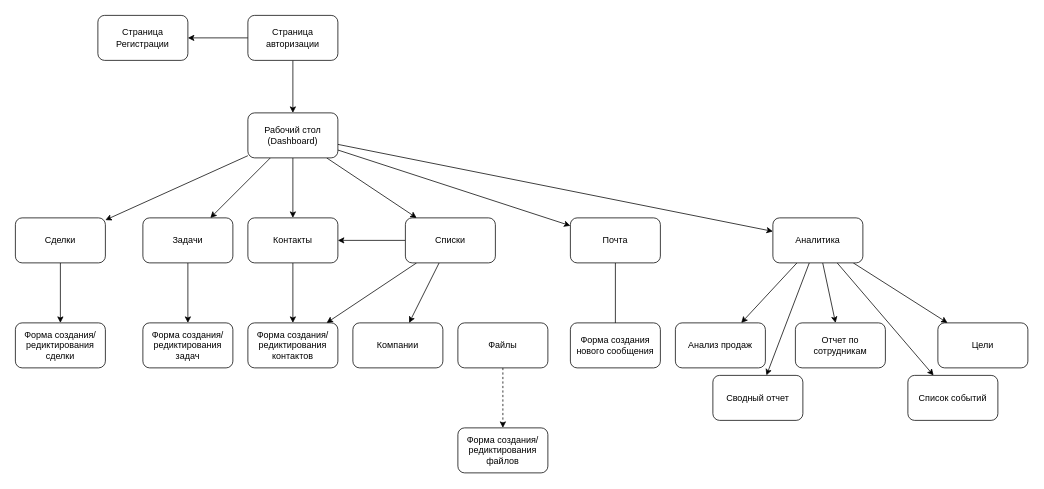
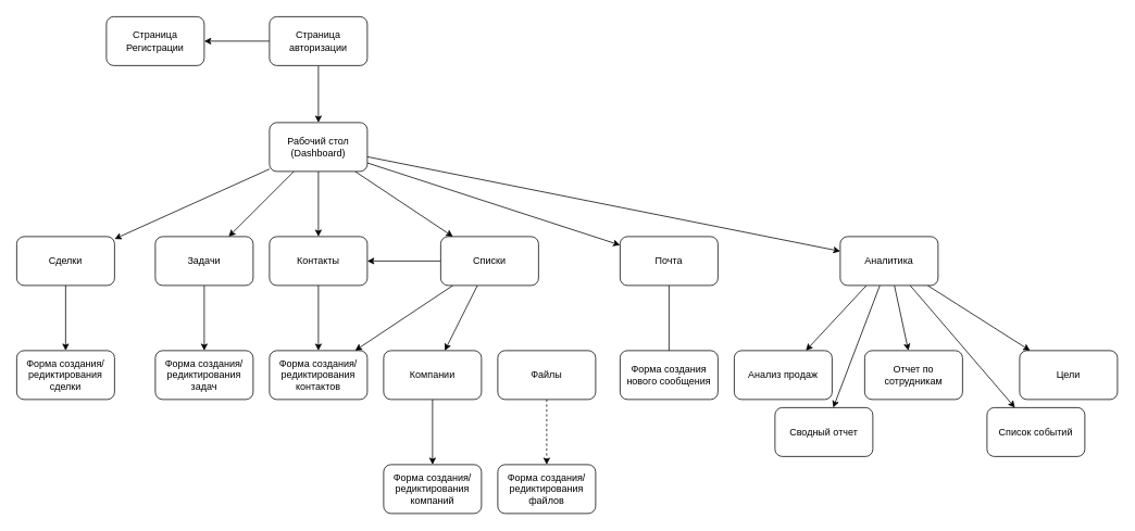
  <mxCell id="0" />
  <mxCell id="1" parent="0" />
  <mxCell id="2" value="" style="edgeStyle=none;html=1;" edge="1" parent="1" source="4" target="5"><mxGeometry relative="1" as="geometry" /></mxCell>
  <mxCell id="3" value="" style="edgeStyle=none;html=1;" edge="1" parent="1" source="4" target="12"><mxGeometry relative="1" as="geometry" /></mxCell>
  <mxCell id="4" value="Страница авторизации" style="rounded=1;whiteSpace=wrap;html=1;" vertex="1" parent="1"><mxGeometry x="330" y="20" width="120" height="60" as="geometry" /></mxCell>
  <mxCell id="5" value="Страница Регистрации" style="whiteSpace=wrap;html=1;rounded=1;" vertex="1" parent="1"><mxGeometry x="130" y="20" width="120" height="60" as="geometry" /></mxCell>
  <mxCell id="6" value="" style="edgeStyle=none;html=1;" edge="1" parent="1" source="12" target="14"><mxGeometry relative="1" as="geometry" /></mxCell>
  <mxCell id="7" value="" style="edgeStyle=none;html=1;" edge="1" parent="1" source="12" target="17"><mxGeometry relative="1" as="geometry" /></mxCell>
  <mxCell id="8" value="" style="edgeStyle=none;html=1;" edge="1" parent="1" source="12" target="20"><mxGeometry relative="1" as="geometry" /></mxCell>
  <mxCell id="9" value="" style="edgeStyle=none;html=1;" edge="1" parent="1" source="12" target="24"><mxGeometry relative="1" as="geometry" /></mxCell>
  <mxCell id="10" value="" style="edgeStyle=none;html=1;" edge="1" parent="1" source="12" target="30"><mxGeometry relative="1" as="geometry" /></mxCell>
  <mxCell id="11" value="" style="edgeStyle=none;html=1;" edge="1" parent="1" source="12" target="38"><mxGeometry relative="1" as="geometry" /></mxCell>
  <mxCell id="12" value="Рабочий стол (Dashboard)" style="whiteSpace=wrap;html=1;rounded=1;" vertex="1" parent="1"><mxGeometry x="330" y="150" width="120" height="60" as="geometry" /></mxCell>
  <mxCell id="13" value="" style="edgeStyle=none;html=1;" edge="1" parent="1" source="14" target="15"><mxGeometry relative="1" as="geometry" /></mxCell>
  <mxCell id="14" value="Сделки" style="whiteSpace=wrap;html=1;rounded=1;" vertex="1" parent="1"><mxGeometry x="20" y="290" width="120" height="60" as="geometry" /></mxCell>
  <mxCell id="15" value="Форма создания/редиктирования сделки" style="whiteSpace=wrap;html=1;rounded=1;" vertex="1" parent="1"><mxGeometry x="20" y="430" width="120" height="60" as="geometry" /></mxCell>
  <mxCell id="16" value="" style="edgeStyle=none;html=1;" edge="1" parent="1" source="17" target="18"><mxGeometry relative="1" as="geometry" /></mxCell>
  <mxCell id="17" value="Задачи" style="whiteSpace=wrap;html=1;rounded=1;" vertex="1" parent="1"><mxGeometry x="190" y="290" width="120" height="60" as="geometry" /></mxCell>
  <mxCell id="18" value="Форма создания/редиктирования задач" style="whiteSpace=wrap;html=1;rounded=1;" vertex="1" parent="1"><mxGeometry x="190" y="430" width="120" height="60" as="geometry" /></mxCell>
  <mxCell id="19" value="" style="edgeStyle=none;html=1;" edge="1" parent="1" source="20" target="31"><mxGeometry relative="1" as="geometry" /></mxCell>
  <mxCell id="20" value="Контакты" style="whiteSpace=wrap;html=1;rounded=1;" vertex="1" parent="1"><mxGeometry x="330" y="290" width="120" height="60" as="geometry" /></mxCell>
  <mxCell id="21" style="edgeStyle=none;html=1;exitX=0;exitY=0.5;exitDx=0;exitDy=0;entryX=1;entryY=0.5;entryDx=0;entryDy=0;" edge="1" parent="1" source="24" target="20"><mxGeometry relative="1" as="geometry" /></mxCell>
  <mxCell id="22" value="" style="edgeStyle=none;html=1;" edge="1" parent="1" source="24" target="26"><mxGeometry relative="1" as="geometry" /></mxCell>
  <mxCell id="23" value="" style="edgeStyle=none;html=1;" edge="1" parent="1" source="24" target="31"><mxGeometry relative="1" as="geometry" /></mxCell>
  <mxCell id="24" value="Списки" style="whiteSpace=wrap;html=1;rounded=1;" vertex="1" parent="1"><mxGeometry x="540" y="290" width="120" height="60" as="geometry" /></mxCell>
+ <mxCell id="25" value="" style="edgeStyle=none;html=1;" edge="1" parent="1" source="26" target="39"><mxGeometry relative="1" as="geometry" /></mxCell>
  <mxCell id="26" value="Компании" style="whiteSpace=wrap;html=1;rounded=1;" vertex="1" parent="1"><mxGeometry x="470" y="430" width="120" height="60" as="geometry" /></mxCell>
  <mxCell id="27" value="" style="edgeStyle=none;html=1;dashed=1;" edge="1" parent="1" source="28" target="40"><mxGeometry relative="1" as="geometry" /></mxCell>
  <mxCell id="28" value="Файлы" style="whiteSpace=wrap;html=1;rounded=1;" vertex="1" parent="1"><mxGeometry x="610" y="430" width="120" height="60" as="geometry" /></mxCell>
  <mxCell id="29" value="" style="edgeStyle=none;html=1;endArrow=none;" edge="1" parent="1" source="30" target="32"><mxGeometry relative="1" as="geometry" /></mxCell>
  <mxCell id="30" value="Почта" style="whiteSpace=wrap;html=1;rounded=1;" vertex="1" parent="1"><mxGeometry x="760" y="290" width="120" height="60" as="geometry" /></mxCell>
  <mxCell id="31" value="Форма создания/редиктирования контактов" style="whiteSpace=wrap;html=1;rounded=1;" vertex="1" parent="1"><mxGeometry x="330" y="430" width="120" height="60" as="geometry" /></mxCell>
  <mxCell id="32" value="Форма создания нового сообщения" style="whiteSpace=wrap;html=1;rounded=1;" vertex="1" parent="1"><mxGeometry x="760" y="430" width="120" height="60" as="geometry" /></mxCell>
  <mxCell id="33" value="" style="edgeStyle=none;html=1;" edge="1" parent="1" source="38" target="41"><mxGeometry relative="1" as="geometry" /></mxCell>
  <mxCell id="34" value="" style="edgeStyle=none;html=1;" edge="1" parent="1" source="38" target="42"><mxGeometry relative="1" as="geometry" /></mxCell>
  <mxCell id="35" value="" style="edgeStyle=none;html=1;" edge="1" parent="1" source="38" target="43"><mxGeometry relative="1" as="geometry" /></mxCell>
  <mxCell id="36" value="" style="edgeStyle=none;html=1;" edge="1" parent="1" source="38" target="44"><mxGeometry relative="1" as="geometry" /></mxCell>
  <mxCell id="37" value="" style="edgeStyle=none;html=1;" edge="1" parent="1" source="38" target="45"><mxGeometry relative="1" as="geometry" /></mxCell>
  <mxCell id="38" value="Аналитика" style="whiteSpace=wrap;html=1;rounded=1;" vertex="1" parent="1"><mxGeometry x="1030" y="290" width="120" height="60" as="geometry" /></mxCell>
+ <mxCell id="39" value="Форма создания/редиктирования компаний" style="whiteSpace=wrap;html=1;rounded=1;" vertex="1" parent="1"><mxGeometry x="470" y="570" width="120" height="60" as="geometry" /></mxCell>
  <mxCell id="40" value="Форма создания/редиктирования файлов" style="whiteSpace=wrap;html=1;rounded=1;" vertex="1" parent="1"><mxGeometry x="610" y="570" width="120" height="60" as="geometry" /></mxCell>
  <mxCell id="41" value="Анализ продаж" style="whiteSpace=wrap;html=1;rounded=1;" vertex="1" parent="1"><mxGeometry x="900" y="430" width="120" height="60" as="geometry" /></mxCell>
  <mxCell id="42" value="Сводный отчет" style="whiteSpace=wrap;html=1;rounded=1;" vertex="1" parent="1"><mxGeometry x="950" y="500" width="120" height="60" as="geometry" /></mxCell>
  <mxCell id="43" value="Отчет по сотрудникам" style="whiteSpace=wrap;html=1;rounded=1;" vertex="1" parent="1"><mxGeometry x="1060" y="430" width="120" height="60" as="geometry" /></mxCell>
  <mxCell id="44" value="Список событий" style="whiteSpace=wrap;html=1;rounded=1;" vertex="1" parent="1"><mxGeometry x="1210" y="500" width="120" height="60" as="geometry" /></mxCell>
  <mxCell id="45" value="Цели" style="whiteSpace=wrap;html=1;rounded=1;" vertex="1" parent="1"><mxGeometry x="1250" y="430" width="120" height="60" as="geometry" /></mxCell>
